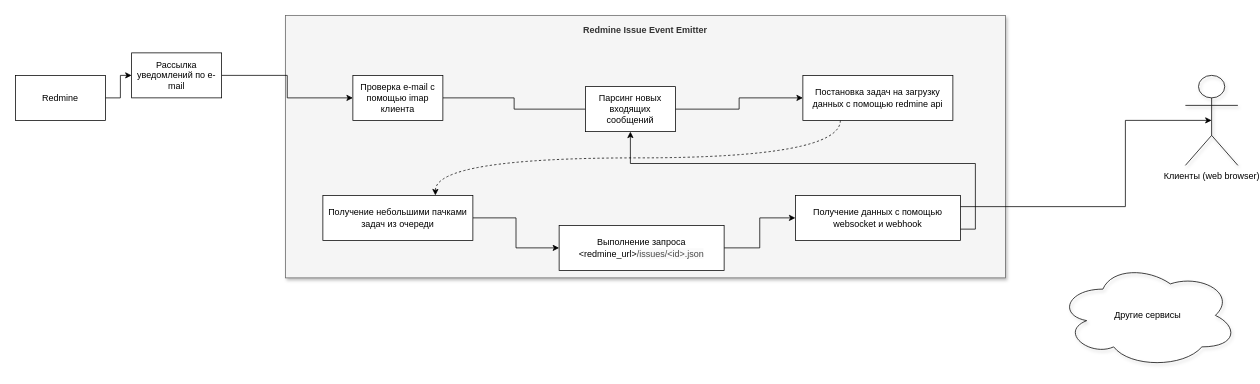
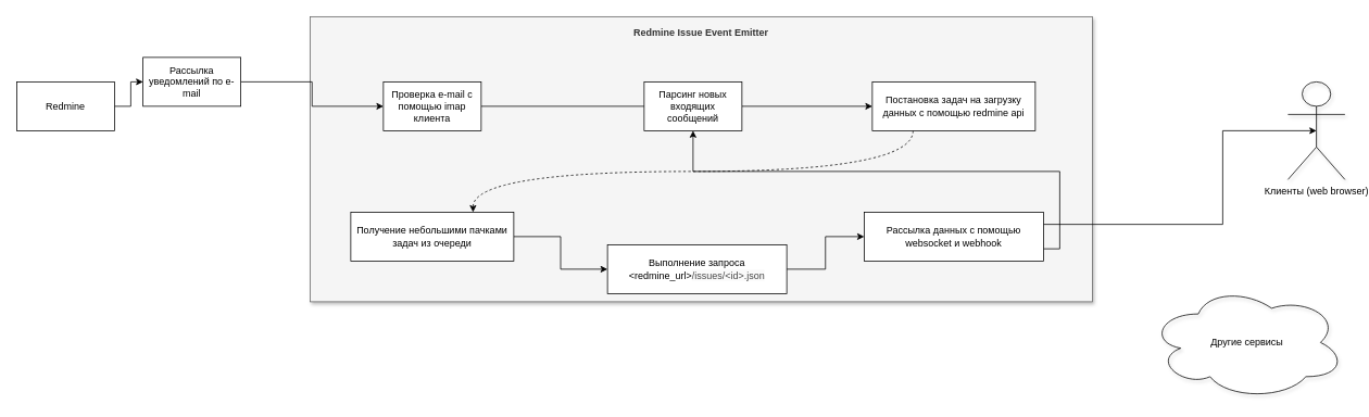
  <mxCell id="0" />
  <mxCell id="1" parent="0" />
  <mxCell id="2" value="Redmine Issue Event Emitter" style="rounded=0;whiteSpace=wrap;html=1;fillColor=#f5f5f5;align=center;verticalAlign=top;fontColor=#333333;strokeColor=#666666;shadow=1;fontStyle=1;spacing=8;spacingLeft=0;" parent="1" vertex="1"><mxGeometry x="380" y="20" width="960" height="350" as="geometry" /></mxCell>
  <mxCell id="3" value="" style="edgeStyle=orthogonalEdgeStyle;rounded=0;orthogonalLoop=1;jettySize=auto;html=1;" parent="1" source="4" target="6" edge="1"><mxGeometry relative="1" as="geometry" /></mxCell>
  <mxCell id="4" value="Redmine" style="rounded=0;whiteSpace=wrap;html=1;" parent="1" vertex="1"><mxGeometry x="20" y="100" width="120" height="60" as="geometry" /></mxCell>
  <mxCell id="5" value="" style="edgeStyle=orthogonalEdgeStyle;rounded=0;orthogonalLoop=1;jettySize=auto;html=1;" parent="1" source="6" target="8" edge="1"><mxGeometry relative="1" as="geometry" /></mxCell>
  <mxCell id="6" value="Рассылка уведомлений по e-mail" style="rounded=0;whiteSpace=wrap;html=1;" parent="1" vertex="1"><mxGeometry x="175" y="70" width="120" height="60" as="geometry" /></mxCell>
  <mxCell id="7" value="" style="edgeStyle=orthogonalEdgeStyle;rounded=0;orthogonalLoop=1;jettySize=auto;html=1;endArrow=none;" parent="1" source="8" target="10" edge="1"><mxGeometry relative="1" as="geometry" /></mxCell>
  <mxCell id="8" value="Проверка e-mail с помощью imap клиента" style="whiteSpace=wrap;html=1;rounded=0;" parent="1" vertex="1"><mxGeometry x="470" y="100" width="120" height="60" as="geometry" /></mxCell>
  <mxCell id="9" value="" style="edgeStyle=orthogonalEdgeStyle;rounded=0;orthogonalLoop=1;jettySize=auto;html=1;" parent="1" source="10" target="12" edge="1"><mxGeometry relative="1" as="geometry" /></mxCell>
- <mxCell id="10" value="Парсинг новых входящих сообщений" style="whiteSpace=wrap;html=1;rounded=0;" parent="1" vertex="1"><mxGeometry x="780" y="115" width="120" height="60" as="geometry" /></mxCell>
+ <mxCell id="10" value="Парсинг новых входящих сообщений" style="whiteSpace=wrap;html=1;rounded=0;" parent="1" vertex="1"><mxGeometry x="790" y="100" width="120" height="60" as="geometry" /></mxCell>
  <mxCell id="11" style="edgeStyle=orthogonalEdgeStyle;rounded=0;orthogonalLoop=1;jettySize=auto;html=1;exitX=0.25;exitY=1;exitDx=0;exitDy=0;entryX=0.75;entryY=0;entryDx=0;entryDy=0;curved=1;dashed=1;" parent="1" source="12" target="14" edge="1"><mxGeometry relative="1" as="geometry" /></mxCell>
  <mxCell id="12" value="Постановка задач на загрузку данных с помощью redmine api" style="whiteSpace=wrap;html=1;rounded=0;" parent="1" vertex="1"><mxGeometry x="1070" y="100" width="200" height="60" as="geometry" /></mxCell>
  <mxCell id="13" value="" style="edgeStyle=orthogonalEdgeStyle;rounded=0;orthogonalLoop=1;jettySize=auto;html=1;" parent="1" source="14" target="16" edge="1"><mxGeometry relative="1" as="geometry" /></mxCell>
  <mxCell id="14" value="Получение небольшими пачками задач из очереди" style="rounded=0;whiteSpace=wrap;html=1;" parent="1" vertex="1"><mxGeometry x="430" y="260" width="200" height="60" as="geometry" /></mxCell>
  <mxCell id="15" value="" style="edgeStyle=orthogonalEdgeStyle;rounded=0;orthogonalLoop=1;jettySize=auto;html=1;" parent="1" source="16" target="19" edge="1"><mxGeometry relative="1" as="geometry" /></mxCell>
  <mxCell id="16" value="Выполнение запроса &amp;lt;redmine_url&amp;gt;&lt;span style=&quot;background-color: rgb(250 , 250 , 250) ; color: rgb(72 , 72 , 72)&quot;&gt;/issues/&amp;lt;id&amp;gt;.json&lt;/span&gt;" style="whiteSpace=wrap;html=1;rounded=0;" parent="1" vertex="1"><mxGeometry x="745" y="300" width="220" height="60" as="geometry" /></mxCell>
  <mxCell id="17" value="" style="rounded=0;orthogonalLoop=1;jettySize=auto;html=1;edgeStyle=orthogonalEdgeStyle;exitX=1;exitY=0.75;exitDx=0;exitDy=0;" parent="1" source="19" target="10" edge="1"><mxGeometry relative="1" as="geometry"><mxPoint x="1410" y="290" as="targetPoint" /></mxGeometry></mxCell>
  <mxCell id="18" style="edgeStyle=orthogonalEdgeStyle;rounded=0;orthogonalLoop=1;jettySize=auto;html=1;exitX=1;exitY=0.25;exitDx=0;exitDy=0;entryX=0.5;entryY=0.5;entryDx=0;entryDy=0;entryPerimeter=0;" parent="1" source="19" target="21" edge="1"><mxGeometry relative="1" as="geometry"><mxPoint x="1530" y="210" as="targetPoint" /><Array as="points"><mxPoint x="1500" y="275" /><mxPoint x="1500" y="160" /></Array></mxGeometry></mxCell>
- <mxCell id="19" value="Получение данных с помощью websocket и webhook" style="whiteSpace=wrap;html=1;rounded=0;" parent="1" vertex="1"><mxGeometry x="1060" y="260" width="220" height="60" as="geometry" /></mxCell>
+ <mxCell id="19" value="Рассылка данных с помощью websocket и webhook" style="whiteSpace=wrap;html=1;rounded=0;" parent="1" vertex="1"><mxGeometry x="1060" y="260" width="220" height="60" as="geometry" /></mxCell>
  <mxCell id="20" value="Другие сервисы" style="ellipse;shape=cloud;whiteSpace=wrap;html=1;shadow=1;fillColor=none;" parent="1" vertex="1"><mxGeometry x="1410" y="350" width="240" height="140" as="geometry" /></mxCell>
  <mxCell id="21" value="Клиенты (web browser)" style="shape=umlActor;verticalLabelPosition=bottom;verticalAlign=top;html=1;outlineConnect=0;shadow=1;fillColor=none;" parent="1" vertex="1"><mxGeometry x="1580" y="100" width="70" height="120" as="geometry" /></mxCell>
